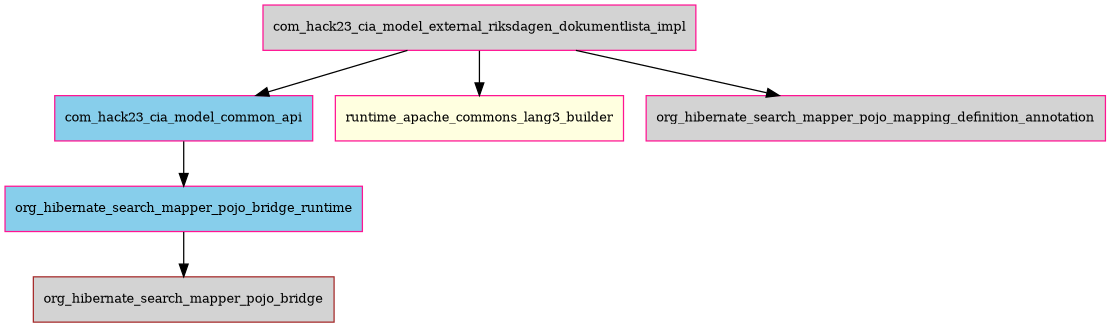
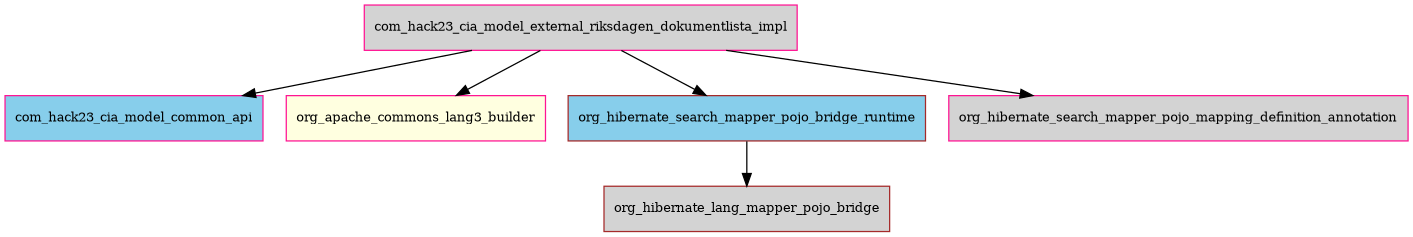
  digraph {
    node [color=deeppink fillcolor=lightgrey fontsize=10.0 shape=box style=filled]
    com_hack23_cia_model_external_riksdagen_dokumentlista_impl
    com_hack23_cia_model_common_api [fillcolor=skyblue]
-   org_apache_commons_lang3_builder [fillcolor=lightyellow label=runtime_apache_commons_lang3_builder]
-   org_hibernate_search_mapper_pojo_bridge_runtime [fillcolor=skyblue]
+   org_apache_commons_lang3_builder [fillcolor=lightyellow]
+   org_hibernate_search_mapper_pojo_bridge_runtime [color=brown fillcolor=skyblue]
    org_hibernate_search_mapper_pojo_mapping_definition_annotation
-   org_hibernate_search_mapper_pojo_bridge [color=brown]
+   org_hibernate_search_mapper_pojo_bridge [color=brown label=org_hibernate_lang_mapper_pojo_bridge]
    com_hack23_cia_model_external_riksdagen_dokumentlista_impl -> com_hack23_cia_model_common_api
    com_hack23_cia_model_external_riksdagen_dokumentlista_impl -> org_apache_commons_lang3_builder
-   com_hack23_cia_model_common_api -> org_hibernate_search_mapper_pojo_bridge_runtime
+   com_hack23_cia_model_external_riksdagen_dokumentlista_impl -> org_hibernate_search_mapper_pojo_bridge_runtime
    com_hack23_cia_model_external_riksdagen_dokumentlista_impl -> org_hibernate_search_mapper_pojo_mapping_definition_annotation
    org_hibernate_search_mapper_pojo_bridge_runtime -> org_hibernate_search_mapper_pojo_bridge
  }
